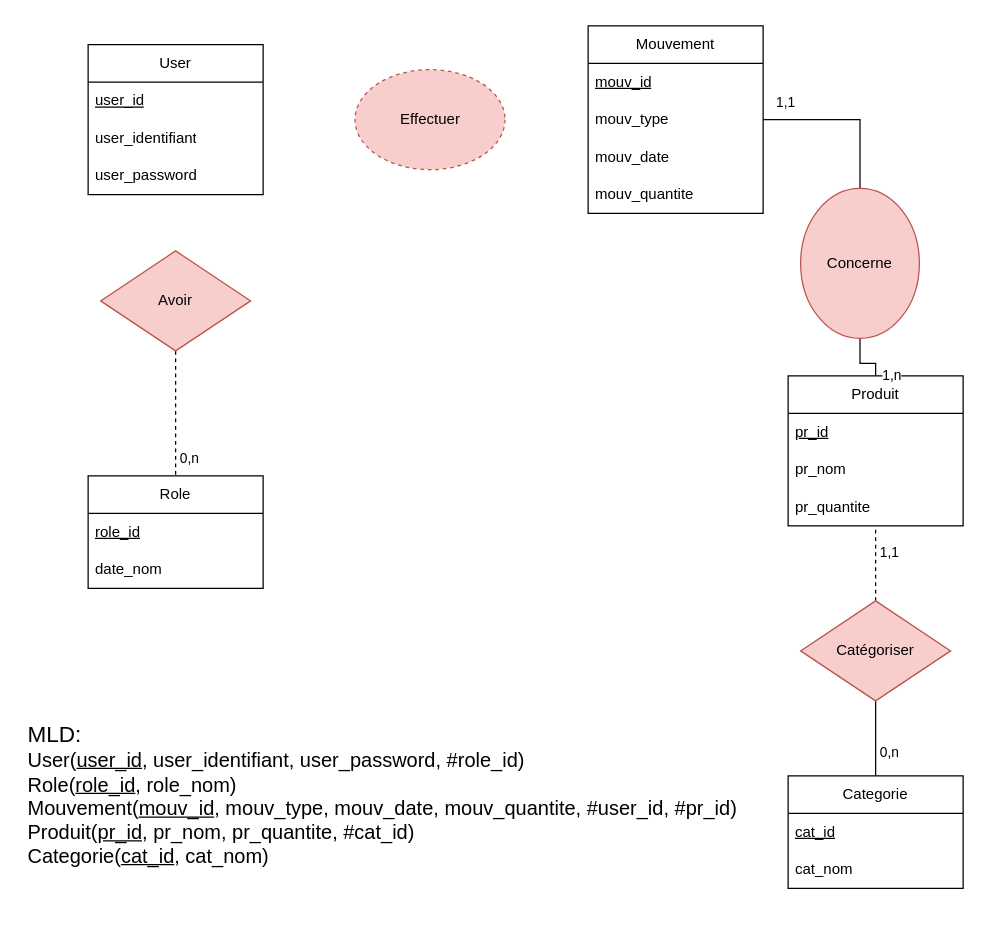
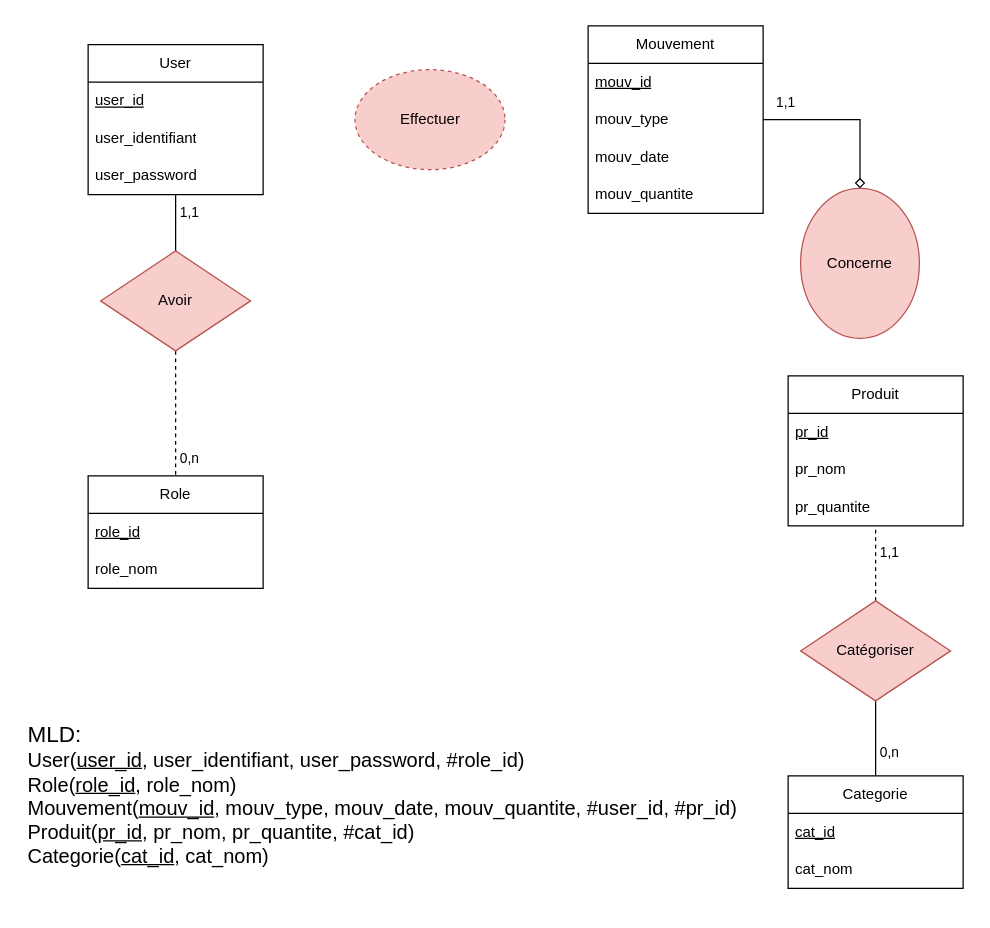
  <mxCell id="0" />
  <mxCell id="1" parent="0" />
  <mxCell id="2" value="User" style="swimlane;fontStyle=0;childLayout=stackLayout;horizontal=1;startSize=30;horizontalStack=0;resizeParent=1;resizeParentMax=0;resizeLast=0;collapsible=1;marginBottom=0;whiteSpace=wrap;html=1;" vertex="1" parent="1"><mxGeometry x="70" y="35" width="140" height="120" as="geometry" /></mxCell>
  <mxCell id="3" value="&lt;u&gt;user_id&lt;/u&gt;" style="text;strokeColor=none;fillColor=none;align=left;verticalAlign=middle;spacingLeft=4;spacingRight=4;overflow=hidden;points=[[0,0.5],[1,0.5]];portConstraint=eastwest;rotatable=0;whiteSpace=wrap;html=1;" vertex="1" parent="2"><mxGeometry y="30" width="140" height="30" as="geometry" /></mxCell>
  <mxCell id="4" value="user_identifiant" style="text;strokeColor=none;fillColor=none;align=left;verticalAlign=middle;spacingLeft=4;spacingRight=4;overflow=hidden;points=[[0,0.5],[1,0.5]];portConstraint=eastwest;rotatable=0;whiteSpace=wrap;html=1;" vertex="1" parent="2"><mxGeometry y="60" width="140" height="30" as="geometry" /></mxCell>
  <mxCell id="5" value="user_password" style="text;strokeColor=none;fillColor=none;align=left;verticalAlign=middle;spacingLeft=4;spacingRight=4;overflow=hidden;points=[[0,0.5],[1,0.5]];portConstraint=eastwest;rotatable=0;whiteSpace=wrap;html=1;" vertex="1" parent="2"><mxGeometry y="90" width="140" height="30" as="geometry" /></mxCell>
  <mxCell id="6" value="Produit" style="swimlane;fontStyle=0;childLayout=stackLayout;horizontal=1;startSize=30;horizontalStack=0;resizeParent=1;resizeParentMax=0;resizeLast=0;collapsible=1;marginBottom=0;whiteSpace=wrap;html=1;" vertex="1" parent="1"><mxGeometry x="630" y="300" width="140" height="120" as="geometry" /></mxCell>
  <mxCell id="7" value="&lt;u&gt;pr_id&lt;/u&gt;" style="text;strokeColor=none;fillColor=none;align=left;verticalAlign=middle;spacingLeft=4;spacingRight=4;overflow=hidden;points=[[0,0.5],[1,0.5]];portConstraint=eastwest;rotatable=0;whiteSpace=wrap;html=1;" vertex="1" parent="6"><mxGeometry y="30" width="140" height="30" as="geometry" /></mxCell>
  <mxCell id="8" value="pr_nom" style="text;strokeColor=none;fillColor=none;align=left;verticalAlign=middle;spacingLeft=4;spacingRight=4;overflow=hidden;points=[[0,0.5],[1,0.5]];portConstraint=eastwest;rotatable=0;whiteSpace=wrap;html=1;" vertex="1" parent="6"><mxGeometry y="60" width="140" height="30" as="geometry" /></mxCell>
  <mxCell id="9" value="pr_quantite" style="text;strokeColor=none;fillColor=none;align=left;verticalAlign=middle;spacingLeft=4;spacingRight=4;overflow=hidden;points=[[0,0.5],[1,0.5]];portConstraint=eastwest;rotatable=0;whiteSpace=wrap;html=1;" vertex="1" parent="6"><mxGeometry y="90" width="140" height="30" as="geometry" /></mxCell>
  <mxCell id="10" value="Categorie" style="swimlane;fontStyle=0;childLayout=stackLayout;horizontal=1;startSize=30;horizontalStack=0;resizeParent=1;resizeParentMax=0;resizeLast=0;collapsible=1;marginBottom=0;whiteSpace=wrap;html=1;" vertex="1" parent="1"><mxGeometry x="630" y="620" width="140" height="90" as="geometry" /></mxCell>
  <mxCell id="11" value="&lt;u&gt;cat_id&lt;/u&gt;" style="text;strokeColor=none;fillColor=none;align=left;verticalAlign=middle;spacingLeft=4;spacingRight=4;overflow=hidden;points=[[0,0.5],[1,0.5]];portConstraint=eastwest;rotatable=0;whiteSpace=wrap;html=1;" vertex="1" parent="10"><mxGeometry y="30" width="140" height="30" as="geometry" /></mxCell>
  <mxCell id="12" value="cat_nom" style="text;strokeColor=none;fillColor=none;align=left;verticalAlign=middle;spacingLeft=4;spacingRight=4;overflow=hidden;points=[[0,0.5],[1,0.5]];portConstraint=eastwest;rotatable=0;whiteSpace=wrap;html=1;" vertex="1" parent="10"><mxGeometry y="60" width="140" height="30" as="geometry" /></mxCell>
  <mxCell id="13" value="Role" style="swimlane;fontStyle=0;childLayout=stackLayout;horizontal=1;startSize=30;horizontalStack=0;resizeParent=1;resizeParentMax=0;resizeLast=0;collapsible=1;marginBottom=0;whiteSpace=wrap;html=1;" vertex="1" parent="1"><mxGeometry x="70" y="380" width="140" height="90" as="geometry" /></mxCell>
  <mxCell id="14" value="&lt;u&gt;role_id&lt;/u&gt;" style="text;strokeColor=none;fillColor=none;align=left;verticalAlign=middle;spacingLeft=4;spacingRight=4;overflow=hidden;points=[[0,0.5],[1,0.5]];portConstraint=eastwest;rotatable=0;whiteSpace=wrap;html=1;" vertex="1" parent="13"><mxGeometry y="30" width="140" height="30" as="geometry" /></mxCell>
- <mxCell id="15" value="date_nom" style="text;strokeColor=none;fillColor=none;align=left;verticalAlign=middle;spacingLeft=4;spacingRight=4;overflow=hidden;points=[[0,0.5],[1,0.5]];portConstraint=eastwest;rotatable=0;whiteSpace=wrap;html=1;" vertex="1" parent="13"><mxGeometry y="60" width="140" height="30" as="geometry" /></mxCell>
- <mxCell id="16" style="edgeStyle=orthogonalEdgeStyle;rounded=0;orthogonalLoop=1;jettySize=auto;html=1;entryX=0.5;entryY=0;entryDx=0;entryDy=0;endArrow=none;endFill=0;" edge="1" parent="1" source="18" target="35"><mxGeometry relative="1" as="geometry" /></mxCell>
+ <mxCell id="15" value="role_nom" style="text;strokeColor=none;fillColor=none;align=left;verticalAlign=middle;spacingLeft=4;spacingRight=4;overflow=hidden;points=[[0,0.5],[1,0.5]];portConstraint=eastwest;rotatable=0;whiteSpace=wrap;html=1;" vertex="1" parent="13"><mxGeometry y="60" width="140" height="30" as="geometry" /></mxCell>
+ <mxCell id="16" style="edgeStyle=orthogonalEdgeStyle;rounded=0;orthogonalLoop=1;jettySize=auto;html=1;entryX=0.5;entryY=0;entryDx=0;entryDy=0;endArrow=diamond;endFill=0;" edge="1" parent="1" source="18" target="35"><mxGeometry relative="1" as="geometry" /></mxCell>
  <mxCell id="17" value="1,1" style="edgeLabel;html=1;align=center;verticalAlign=middle;resizable=0;points=[];" vertex="1" connectable="0" parent="16"><mxGeometry x="-0.517" y="2" relative="1" as="geometry"><mxPoint x="-15" y="-13" as="offset" /></mxGeometry></mxCell>
  <mxCell id="18" value="Mouvement" style="swimlane;fontStyle=0;childLayout=stackLayout;horizontal=1;startSize=30;horizontalStack=0;resizeParent=1;resizeParentMax=0;resizeLast=0;collapsible=1;marginBottom=0;whiteSpace=wrap;html=1;" vertex="1" parent="1"><mxGeometry x="470" y="20" width="140" height="150" as="geometry" /></mxCell>
  <mxCell id="19" value="&lt;u&gt;mouv_id&lt;/u&gt;" style="text;strokeColor=none;fillColor=none;align=left;verticalAlign=middle;spacingLeft=4;spacingRight=4;overflow=hidden;points=[[0,0.5],[1,0.5]];portConstraint=eastwest;rotatable=0;whiteSpace=wrap;html=1;" vertex="1" parent="18"><mxGeometry y="30" width="140" height="30" as="geometry" /></mxCell>
  <mxCell id="20" value="mouv_type" style="text;strokeColor=none;fillColor=none;align=left;verticalAlign=middle;spacingLeft=4;spacingRight=4;overflow=hidden;points=[[0,0.5],[1,0.5]];portConstraint=eastwest;rotatable=0;whiteSpace=wrap;html=1;" vertex="1" parent="18"><mxGeometry y="60" width="140" height="30" as="geometry" /></mxCell>
  <mxCell id="21" value="mouv_date" style="text;strokeColor=none;fillColor=none;align=left;verticalAlign=middle;spacingLeft=4;spacingRight=4;overflow=hidden;points=[[0,0.5],[1,0.5]];portConstraint=eastwest;rotatable=0;whiteSpace=wrap;html=1;" vertex="1" parent="18"><mxGeometry y="90" width="140" height="30" as="geometry" /></mxCell>
  <mxCell id="22" value="mouv_quantite" style="text;strokeColor=none;fillColor=none;align=left;verticalAlign=middle;spacingLeft=4;spacingRight=4;overflow=hidden;points=[[0,0.5],[1,0.5]];portConstraint=eastwest;rotatable=0;whiteSpace=wrap;html=1;" vertex="1" parent="18"><mxGeometry y="120" width="140" height="30" as="geometry" /></mxCell>
  <mxCell id="23" style="edgeStyle=orthogonalEdgeStyle;rounded=0;orthogonalLoop=1;jettySize=auto;html=1;endArrow=none;endFill=0;" edge="1" parent="1" source="27" target="10"><mxGeometry relative="1" as="geometry" /></mxCell>
  <mxCell id="24" value="0,n" style="edgeLabel;html=1;align=center;verticalAlign=middle;resizable=0;points=[];" vertex="1" connectable="0" parent="23"><mxGeometry x="0.422" y="-3" relative="1" as="geometry"><mxPoint x="13" y="-3" as="offset" /></mxGeometry></mxCell>
  <mxCell id="25" style="edgeStyle=orthogonalEdgeStyle;rounded=0;orthogonalLoop=1;jettySize=auto;html=1;endArrow=none;endFill=0;dashed=1;" edge="1" parent="1" source="27" target="6"><mxGeometry relative="1" as="geometry" /></mxCell>
  <mxCell id="26" value="1,1" style="edgeLabel;html=1;align=center;verticalAlign=middle;resizable=0;points=[];" vertex="1" connectable="0" parent="25"><mxGeometry x="0.5" y="3" relative="1" as="geometry"><mxPoint x="13" y="5" as="offset" /></mxGeometry></mxCell>
  <mxCell id="27" value="Catégoriser" style="rhombus;whiteSpace=wrap;html=1;fillColor=#f8cecc;strokeColor=#b85450;" vertex="1" parent="1"><mxGeometry x="640" y="480" width="120" height="80" as="geometry" /></mxCell>
+ <mxCell id="28" style="edgeStyle=orthogonalEdgeStyle;rounded=0;orthogonalLoop=1;jettySize=auto;html=1;endArrow=none;endFill=0;" edge="1" parent="1" source="32" target="2"><mxGeometry relative="1" as="geometry" /></mxCell>
+ <mxCell id="29" value="1,1" style="edgeLabel;html=1;align=center;verticalAlign=middle;resizable=0;points=[];" vertex="1" connectable="0" parent="28"><mxGeometry x="0.433" y="-2" relative="1" as="geometry"><mxPoint x="8" as="offset" /></mxGeometry></mxCell>
  <mxCell id="30" style="edgeStyle=orthogonalEdgeStyle;rounded=0;orthogonalLoop=1;jettySize=auto;html=1;endArrow=none;endFill=0;dashed=1;" edge="1" parent="1" source="32" target="13"><mxGeometry relative="1" as="geometry" /></mxCell>
  <mxCell id="31" value="0,n" style="edgeLabel;html=1;align=center;verticalAlign=middle;resizable=0;points=[];" vertex="1" connectable="0" parent="30"><mxGeometry x="0.48" y="3" relative="1" as="geometry"><mxPoint x="7" y="11" as="offset" /></mxGeometry></mxCell>
  <mxCell id="32" value="Avoir" style="rhombus;whiteSpace=wrap;html=1;fillColor=#f8cecc;strokeColor=#b85450;" vertex="1" parent="1"><mxGeometry x="80" y="200" width="120" height="80" as="geometry" /></mxCell>
- <mxCell id="33" style="edgeStyle=orthogonalEdgeStyle;rounded=0;orthogonalLoop=1;jettySize=auto;html=1;endArrow=none;endFill=0;" edge="1" parent="1" source="35" target="6"><mxGeometry relative="1" as="geometry" /></mxCell>
- <mxCell id="34" value="1,n" style="edgeLabel;html=1;align=center;verticalAlign=middle;resizable=0;points=[];" vertex="1" connectable="0" parent="33"><mxGeometry x="0.171" relative="1" as="geometry"><mxPoint x="20" y="9" as="offset" /></mxGeometry></mxCell>
  <mxCell id="35" value="Concerne" style="ellipse;whiteSpace=wrap;html=1;fillColor=#f8cecc;strokeColor=#b85450;" vertex="1" parent="1"><mxGeometry x="640" y="150" width="95" height="120" as="geometry" /></mxCell>
  <mxCell id="36" value="Effectuer" style="ellipse;whiteSpace=wrap;html=1;fillColor=#f8cecc;strokeColor=#b85450;dashed=1;" vertex="1" parent="1"><mxGeometry x="283.5" y="55" width="120" height="80" as="geometry" /></mxCell>
  <mxCell id="37" value="&lt;font style=&quot;font-size: 18px;&quot;&gt;MLD:&lt;/font&gt;&lt;div&gt;&lt;font style=&quot;font-size: 16px;&quot;&gt;User(&lt;u&gt;user_id&lt;/u&gt;, user_identifiant, user_password, #role_id)&lt;/font&gt;&lt;/div&gt;&lt;div&gt;&lt;font style=&quot;font-size: 16px;&quot;&gt;Role(&lt;u&gt;role_id&lt;/u&gt;, role_nom)&lt;/font&gt;&lt;/div&gt;&lt;div&gt;&lt;font style=&quot;font-size: 16px;&quot;&gt;Mouvement(&lt;u&gt;mouv_id&lt;/u&gt;, mouv_type, mouv_date, mouv_quantite, #user_id, #pr_id)&lt;/font&gt;&lt;/div&gt;&lt;div&gt;&lt;font style=&quot;font-size: 16px;&quot;&gt;Produit(&lt;u&gt;pr_id&lt;/u&gt;, pr_nom, pr_quantite, #cat_id)&lt;/font&gt;&lt;/div&gt;&lt;div&gt;&lt;font style=&quot;font-size: 16px;&quot;&gt;Categorie(&lt;u style=&quot;&quot;&gt;cat_id&lt;/u&gt;, cat_nom)&lt;/font&gt;&lt;/div&gt;" style="text;html=1;align=left;verticalAlign=middle;whiteSpace=wrap;rounded=0;" vertex="1" parent="1"><mxGeometry x="20" y="550" width="580" height="170" as="geometry" /></mxCell>
